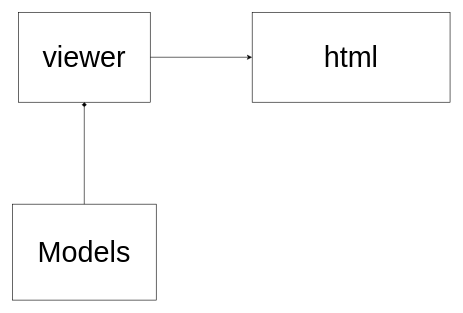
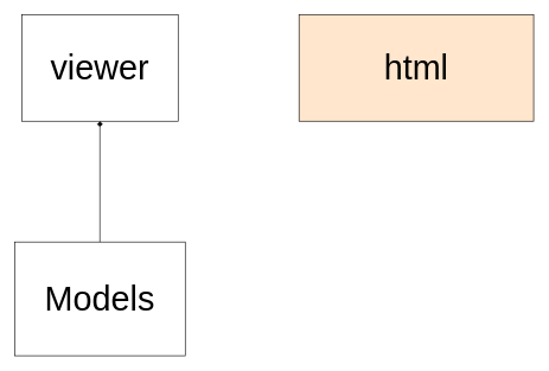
  <mxCell id="0" />
  <mxCell id="1" parent="0" />
  <mxCell id="2" value="&lt;font style=&quot;font-size: 48px;&quot;&gt;viewer&lt;/font&gt;" style="rounded=0;whiteSpace=wrap;html=1;" vertex="1" parent="1"><mxGeometry x="30" y="20" width="220" height="150" as="geometry" /></mxCell>
- <mxCell id="3" value="html" style="rounded=0;whiteSpace=wrap;html=1;fontSize=48;" vertex="1" parent="1"><mxGeometry x="420" y="20" width="330" height="150" as="geometry" /></mxCell>
- <mxCell id="4" value="" style="endArrow=classic;html=1;rounded=0;fontSize=48;exitX=1;exitY=0.5;exitDx=0;exitDy=0;entryX=0;entryY=0.5;entryDx=0;entryDy=0;" edge="1" parent="1" source="2" target="3"><mxGeometry width="50" height="50" relative="1" as="geometry"><mxPoint x="650" y="430" as="sourcePoint" /><mxPoint x="700" y="380" as="targetPoint" /></mxGeometry></mxCell>
+ <mxCell id="3" value="html" style="rounded=0;whiteSpace=wrap;html=1;fontSize=48;fillColor=#ffe6cc;" vertex="1" parent="1"><mxGeometry x="420" y="20" width="330" height="150" as="geometry" /></mxCell>
  <mxCell id="5" value="Models" style="rounded=0;whiteSpace=wrap;html=1;fontSize=48;" vertex="1" parent="1"><mxGeometry x="20" y="340" width="240" height="160" as="geometry" /></mxCell>
  <mxCell id="6" value="" style="endArrow=diamond;html=1;rounded=0;fontSize=48;exitX=0.5;exitY=0;exitDx=0;exitDy=0;entryX=0.5;entryY=1;entryDx=0;entryDy=0;" edge="1" parent="1" source="5" target="2"><mxGeometry width="50" height="50" relative="1" as="geometry"><mxPoint x="410" y="370" as="sourcePoint" /><mxPoint x="460" y="320" as="targetPoint" /></mxGeometry></mxCell>
